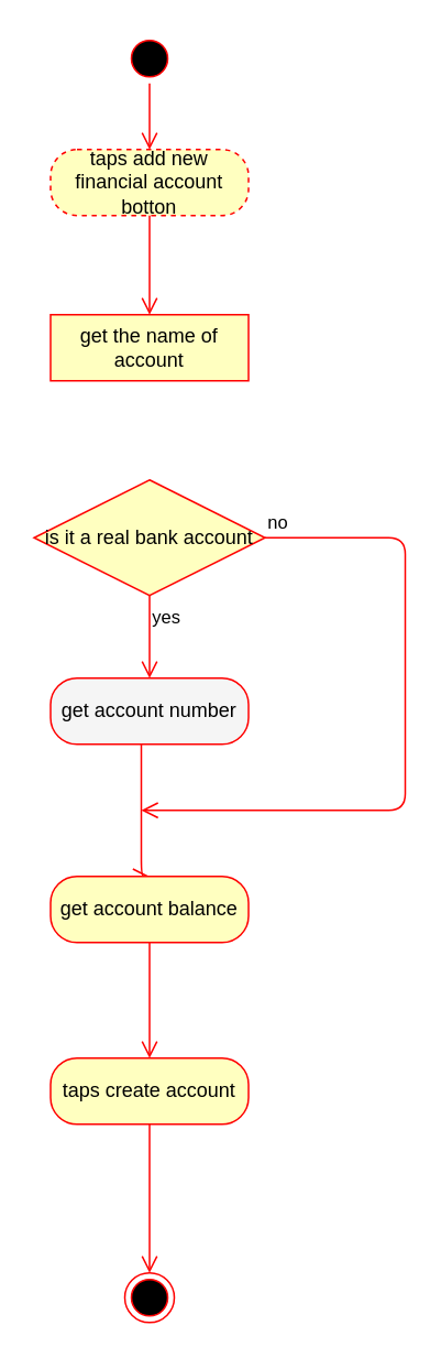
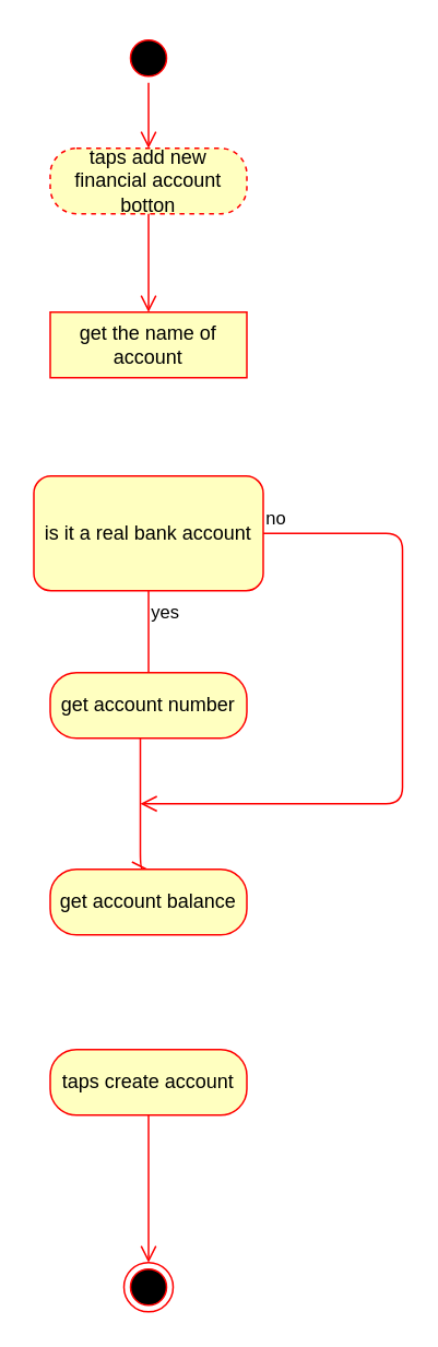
  <mxCell id="0" />
  <mxCell id="1" parent="0" />
  <mxCell id="2" value="" style="ellipse;html=1;shape=startState;fillColor=#000000;strokeColor=#ff0000;" vertex="1" parent="1"><mxGeometry x="75" y="20" width="30" height="30" as="geometry" /></mxCell>
  <mxCell id="3" value="" style="edgeStyle=orthogonalEdgeStyle;html=1;verticalAlign=bottom;endArrow=open;endSize=8;strokeColor=#ff0000;" edge="1" source="2" parent="1" target="9"><mxGeometry relative="1" as="geometry"><mxPoint x="90" y="240" as="targetPoint" /></mxGeometry></mxCell>
  <mxCell id="4" value="" style="ellipse;html=1;shape=endState;fillColor=#000000;strokeColor=#ff0000;" vertex="1" parent="1"><mxGeometry x="75" y="770" width="30" height="30" as="geometry" /></mxCell>
  <mxCell id="5" value="get the name of account" style="whiteSpace=wrap;html=1;arcSize=40;fontColor=#000000;fillColor=#ffffc0;strokeColor=#ff0000;rounded=0;" vertex="1" parent="1"><mxGeometry x="30" y="190" width="120" height="40" as="geometry" /></mxCell>
  <mxCell id="6" value="no" style="edgeStyle=orthogonalEdgeStyle;html=1;align=left;verticalAlign=bottom;endArrow=open;endSize=8;strokeColor=#ff0000;" edge="1" source="8" parent="1"><mxGeometry x="-1" relative="1" as="geometry"><mxPoint x="85" y="490" as="targetPoint" /><Array as="points"><mxPoint x="245" y="325" /><mxPoint x="245" y="490" /></Array></mxGeometry></mxCell>
- <mxCell id="7" value="yes" style="edgeStyle=orthogonalEdgeStyle;html=1;align=left;verticalAlign=top;endArrow=open;endSize=8;strokeColor=#ff0000;entryX=0.5;entryY=0;entryDx=0;entryDy=0;" edge="1" source="8" parent="1" target="11"><mxGeometry x="-1" relative="1" as="geometry"><mxPoint x="90" y="360" as="targetPoint" /></mxGeometry></mxCell>
- <mxCell id="8" value="is it a real bank account" style="rhombus;whiteSpace=wrap;html=1;fillColor=#ffffc0;strokeColor=#ff0000;" vertex="1" parent="1"><mxGeometry x="20" y="290" width="140" height="70" as="geometry" /></mxCell>
+ <mxCell id="7" value="yes" style="edgeStyle=orthogonalEdgeStyle;html=1;align=left;verticalAlign=top;endArrow=none;endSize=8;strokeColor=#ff0000;entryX=0.5;entryY=0;entryDx=0;entryDy=0;" edge="1" source="8" parent="1" target="11"><mxGeometry x="-1" relative="1" as="geometry"><mxPoint x="90" y="360" as="targetPoint" /></mxGeometry></mxCell>
+ <mxCell id="8" value="is it a real bank account" style="whiteSpace=wrap;html=1;fillColor=#ffffc0;strokeColor=#ff0000;rounded=1;" vertex="1" parent="1"><mxGeometry x="20" y="290" width="140" height="70" as="geometry" /></mxCell>
  <mxCell id="9" value="taps add new financial account botton" style="rounded=1;whiteSpace=wrap;html=1;arcSize=40;fontColor=#000000;fillColor=#ffffc0;strokeColor=#ff0000;dashed=1;" vertex="1" parent="1"><mxGeometry x="30" y="90" width="120" height="40" as="geometry" /></mxCell>
  <mxCell id="10" value="" style="edgeStyle=orthogonalEdgeStyle;html=1;verticalAlign=bottom;endArrow=open;endSize=8;strokeColor=#ff0000;entryX=0.5;entryY=0;entryDx=0;entryDy=0;" edge="1" source="9" parent="1" target="5"><mxGeometry relative="1" as="geometry"><mxPoint x="-37.5" y="180" as="targetPoint" /></mxGeometry></mxCell>
- <mxCell id="11" value="get account number" style="rounded=1;whiteSpace=wrap;html=1;arcSize=40;fontColor=#000000;fillColor=#f5f5f5;strokeColor=#ff0000;" vertex="1" parent="1"><mxGeometry x="30" y="410" width="120" height="40" as="geometry" /></mxCell>
+ <mxCell id="11" value="get account number" style="rounded=1;whiteSpace=wrap;html=1;arcSize=40;fontColor=#000000;fillColor=#ffffc0;strokeColor=#ff0000;" vertex="1" parent="1"><mxGeometry x="30" y="410" width="120" height="40" as="geometry" /></mxCell>
  <mxCell id="12" value="" style="edgeStyle=orthogonalEdgeStyle;html=1;verticalAlign=bottom;endArrow=open;endSize=8;strokeColor=#ff0000;entryX=0.5;entryY=0;entryDx=0;entryDy=0;" edge="1" source="11" parent="1" target="13"><mxGeometry relative="1" as="geometry"><mxPoint x="-125" y="470" as="targetPoint" /><Array as="points"><mxPoint x="85" y="530" /></Array></mxGeometry></mxCell>
  <mxCell id="13" value="get account balance" style="rounded=1;whiteSpace=wrap;html=1;arcSize=40;fontColor=#000000;fillColor=#ffffc0;strokeColor=#ff0000;" vertex="1" parent="1"><mxGeometry x="30" y="530" width="120" height="40" as="geometry" /></mxCell>
- <mxCell id="14" value="" style="edgeStyle=orthogonalEdgeStyle;html=1;verticalAlign=bottom;endArrow=open;endSize=8;strokeColor=#ff0000;entryX=0.5;entryY=0;entryDx=0;entryDy=0;" edge="1" source="13" parent="1" target="15"><mxGeometry relative="1" as="geometry"><mxPoint x="90" y="630" as="targetPoint" /></mxGeometry></mxCell>
  <mxCell id="15" value="taps create account" style="rounded=1;whiteSpace=wrap;html=1;arcSize=40;fontColor=#000000;fillColor=#ffffc0;strokeColor=#ff0000;" vertex="1" parent="1"><mxGeometry x="30" y="640" width="120" height="40" as="geometry" /></mxCell>
  <mxCell id="16" value="" style="edgeStyle=orthogonalEdgeStyle;html=1;verticalAlign=bottom;endArrow=open;endSize=8;strokeColor=#ff0000;" edge="1" source="15" parent="1" target="4"><mxGeometry relative="1" as="geometry"><mxPoint x="90" y="790" as="targetPoint" /></mxGeometry></mxCell>
